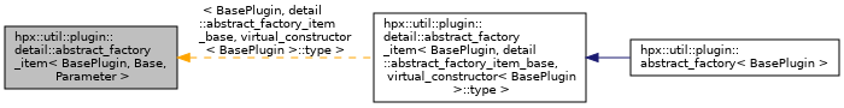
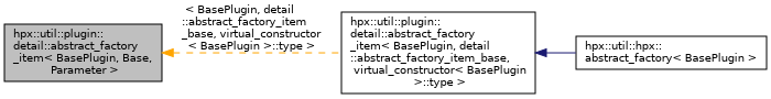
  digraph {
    rankdir=LR
    node [color=black fillcolor=white fontname=Helvetica fontsize=10 shape=record style=filled]
    edge [dir=back fontname=Helvetica fontsize=10 labelfontname=Helvetica labelfontsize=10]
    n1 [fillcolor=grey75 fontcolor=black height=0.2 label="hpx::util::plugin::\ldetail::abstract_factory\l_item\< BasePlugin, Base,\l Parameter \>" width=0.4]
    n2 [height=0.2 label="hpx::util::plugin::\ldetail::abstract_factory\l_item\< BasePlugin, detail\l::abstract_factory_item_base,\l virtual_constructor\< BasePlugin\l \>::type \>" width=0.4]
-   n3 [height=0.2 label="hpx::util::plugin::\labstract_factory\< BasePlugin \>" width=0.4]
+   n3 [height=0.2 label="hpx::util::hpx::\labstract_factory\< BasePlugin \>" width=0.4]
    n1 -> n2 [color=orange label=" \< BasePlugin, detail\l::abstract_factory_item\l_base, virtual_constructor\l\< BasePlugin \>::type \>" style=dashed]
    n2 -> n3 [color=midnightblue style=solid]
  }
